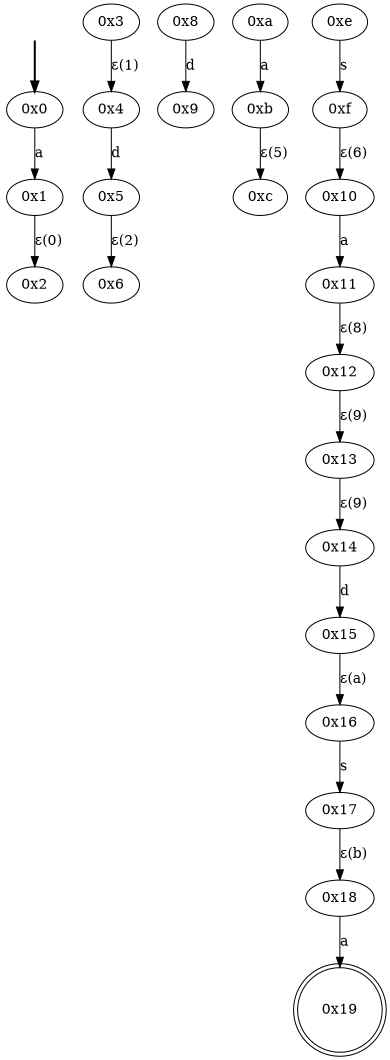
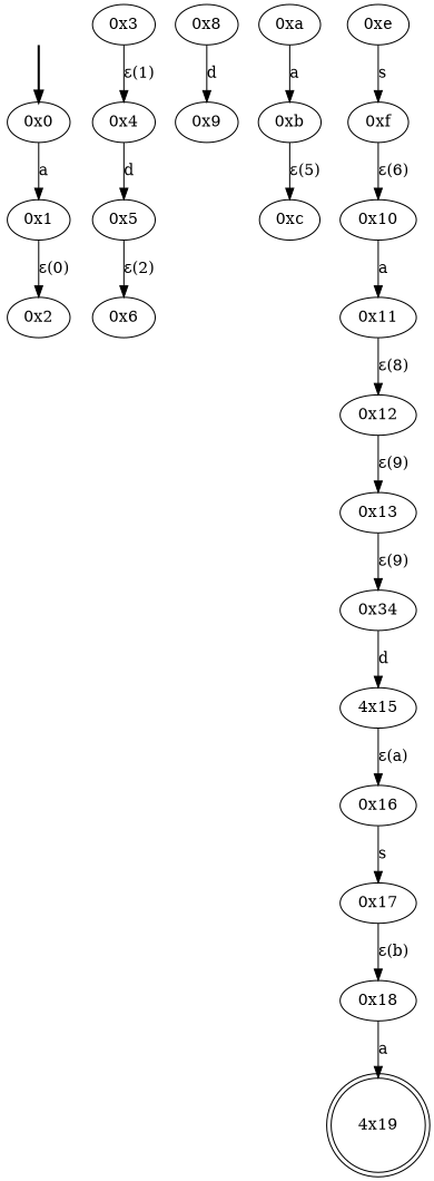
  digraph {
    fake [style=invisible]
    "0x0" [root=true]
    "0x1"
    "0x2"
    "0x3"
    "0x4"
    "0x5"
    "0x6"
    "0x8"
    "0x9"
    "0xa"
    "0xb"
    "0xc"
    "0xe"
    "0xf"
    "0x10"
    "0x11"
    "0x12"
    "0x13"
-   "0x14"
-   "0x15"
+   "0x14" [label="0x34"]
+   "0x15" [label="4x15"]
    "0x16"
    "0x17"
    "0x18"
-   "0x19" [shape=doublecircle]
+   "0x19" [shape=doublecircle label="4x19"]
    fake -> "0x0" [style=bold]
    "0x0" -> "0x1" [label=a]
    "0x1" -> "0x2" [label="ε(0)"]
    "0x3" -> "0x4" [label="ε(1)"]
    "0x4" -> "0x5" [label=d]
    "0x5" -> "0x6" [label="ε(2)"]
    "0x8" -> "0x9" [label=d]
    "0xa" -> "0xb" [label=a]
    "0xb" -> "0xc" [label="ε(5)"]
    "0xe" -> "0xf" [label=s]
    "0xf" -> "0x10" [label="ε(6)"]
    "0x10" -> "0x11" [label=a]
    "0x11" -> "0x12" [label="ε(8)"]
    "0x12" -> "0x13" [label="ε(9)"]
    "0x13" -> "0x14" [label="ε(9)"]
    "0x14" -> "0x15" [label=d]
    "0x15" -> "0x16" [label="ε(a)"]
    "0x16" -> "0x17" [label=s]
    "0x17" -> "0x18" [label="ε(b)"]
    "0x18" -> "0x19" [label=a]
  }
